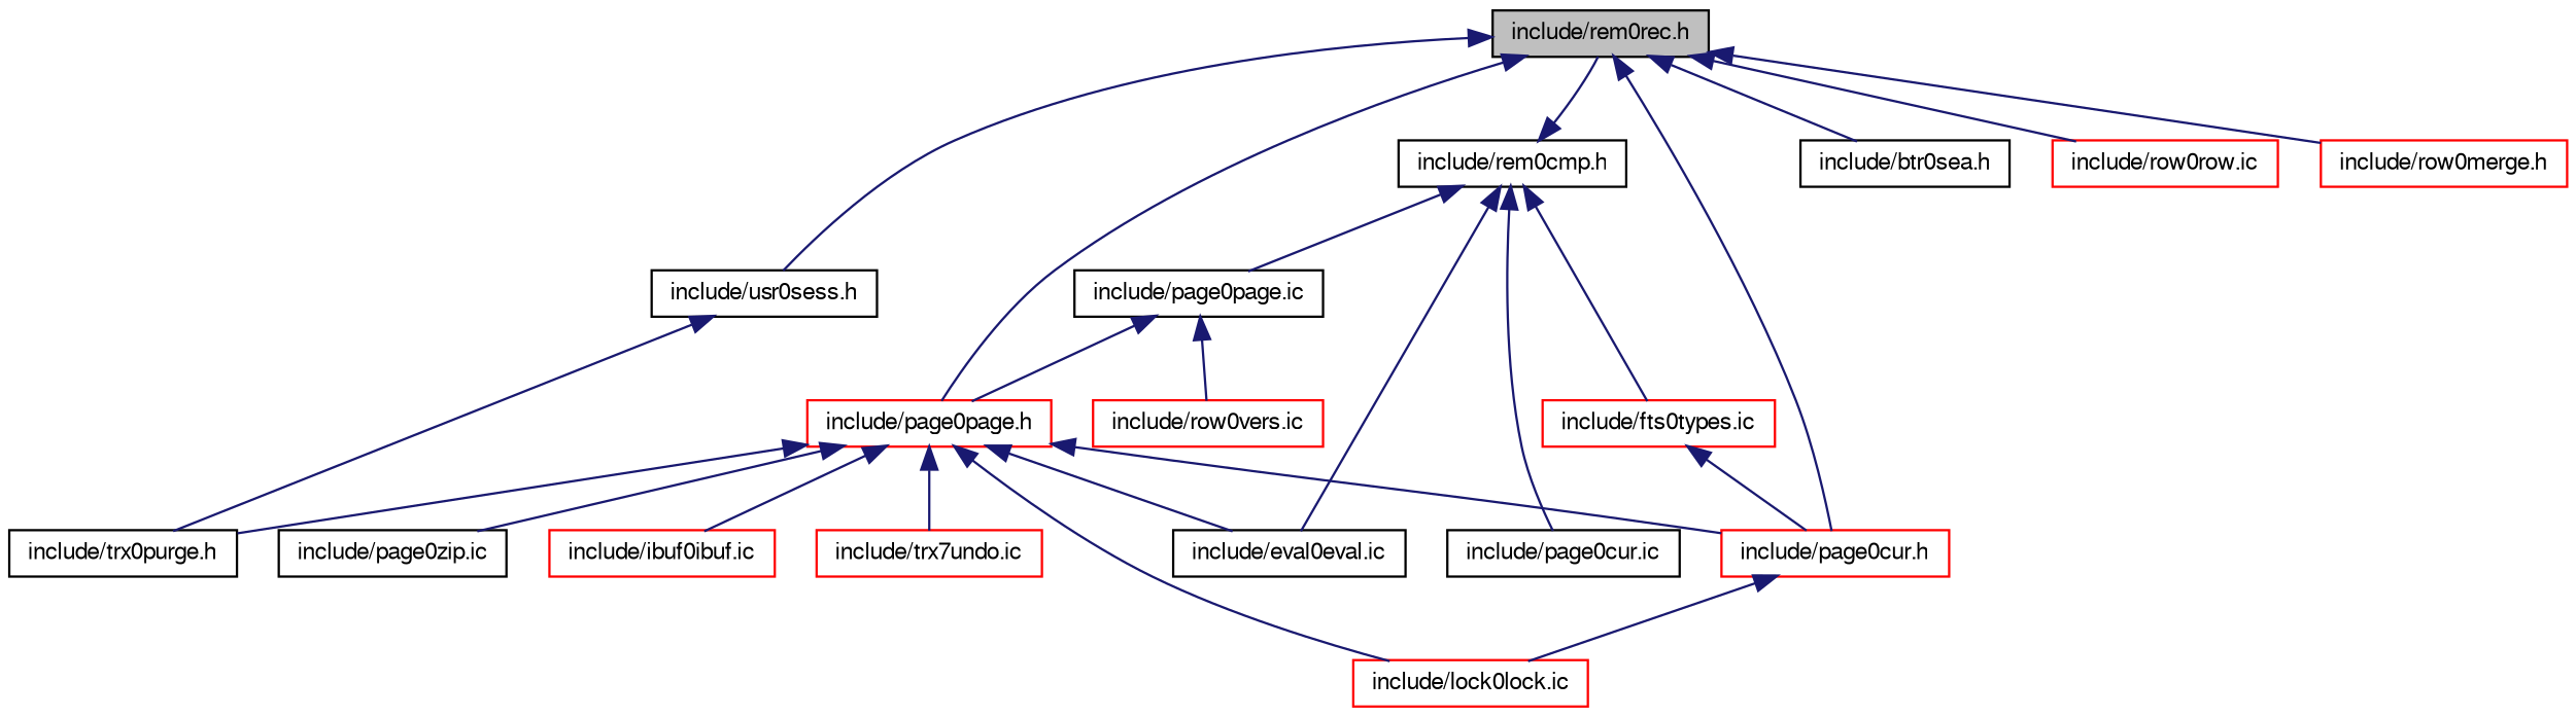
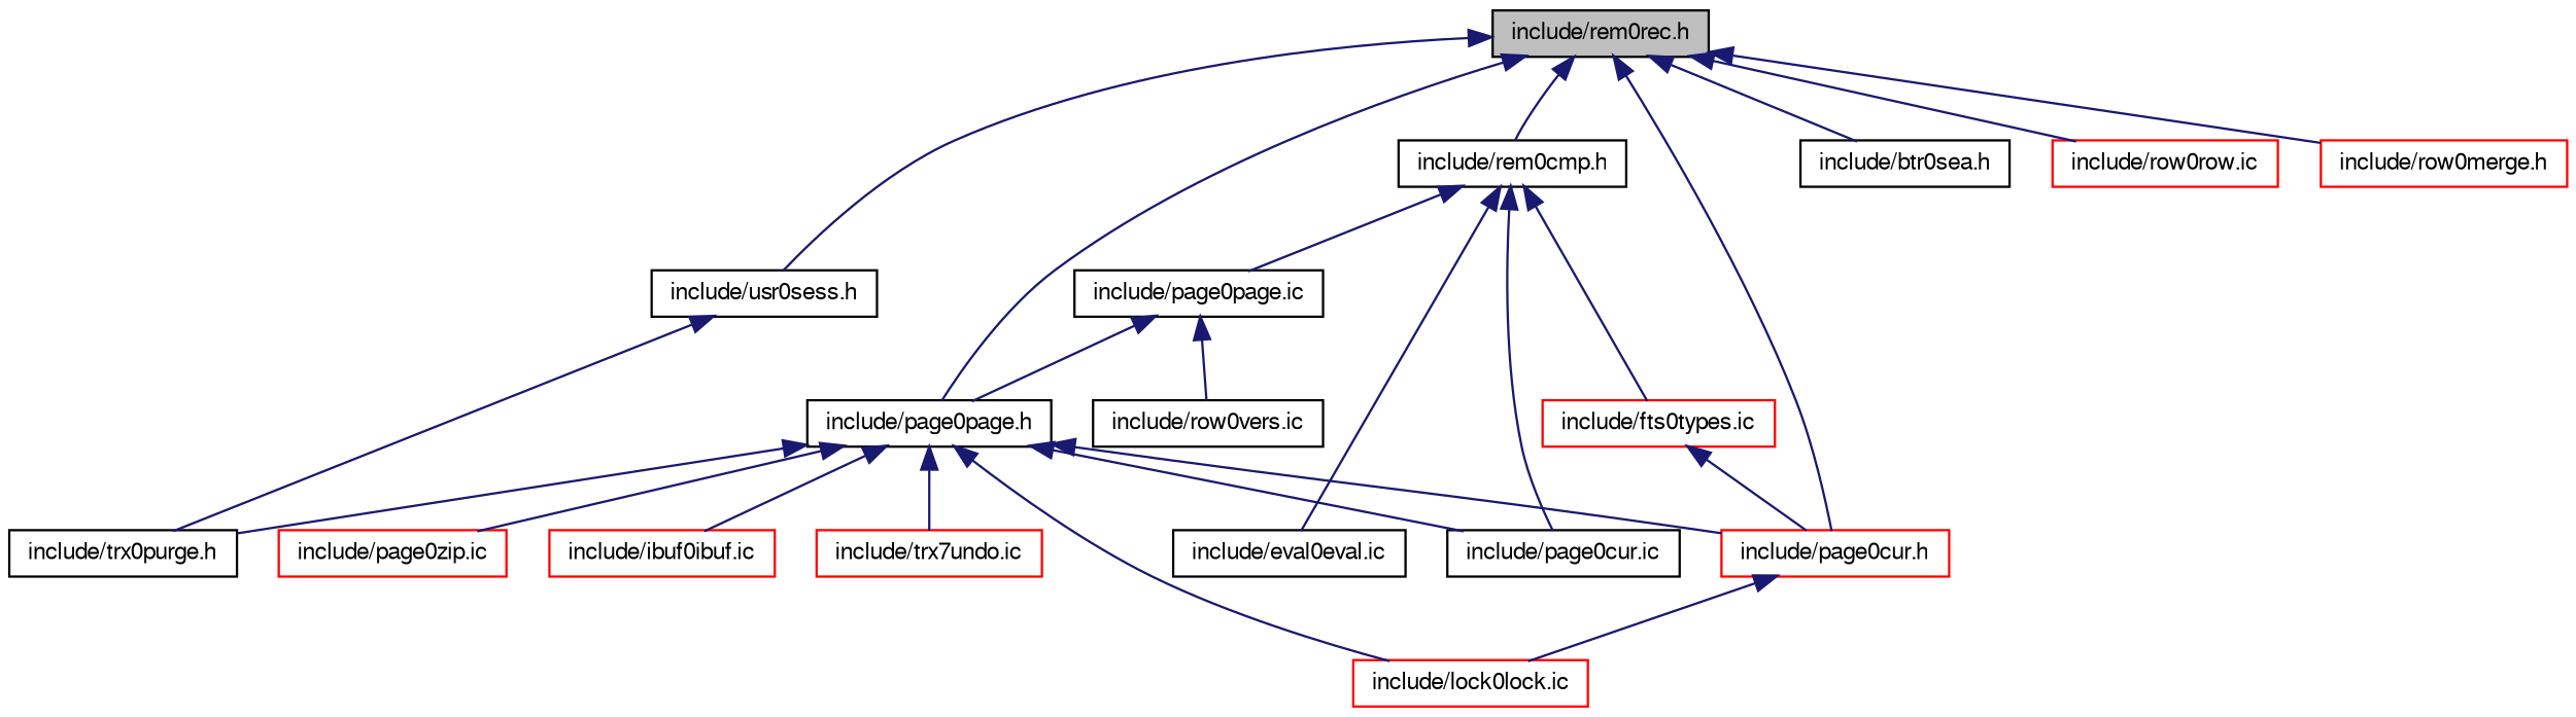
  digraph {
    node [color=black fontname=FreeSans fontsize=10 shape=record]
    edge [color=midnightblue dir=back fontname=FreeSans fontsize=10 labelfontname=FreeSans labelfontsize=10 style=solid]
    n1 [fillcolor=grey75 fontcolor=black height=0.2 label="include/rem0rec.h" style=filled width=0.4]
    n2 [height=0.2 label="include/usr0sess.h" width=0.4]
-   n3 [color=red height=0.2 label="include/page0page.h" width=0.4]
+   n3 [height=0.2 label="include/page0page.h" width=0.4]
    n4 [color=red height=0.2 label="include/page0cur.h" width=0.4]
    n5 [height=0.2 label="include/rem0cmp.h" width=0.4]
    n6 [height=0.2 label="include/btr0sea.h" width=0.4]
    n7 [color=red height=0.2 label="include/row0row.ic" width=0.4]
    n8 [color=red height=0.2 label="include/row0merge.h" width=0.4]
    n9 [height=0.2 label="include/trx0purge.h" width=0.4]
    n10 [color=red height=0.2 label="include/lock0lock.ic" width=0.4]
-   n11 [height=0.2 label="include/page0zip.ic" width=0.4]
+   n11 [color=red height=0.2 label="include/page0zip.ic" width=0.4]
    n12 [height=0.2 label="include/page0cur.ic" width=0.4]
    n13 [color=red height=0.2 label="include/ibuf0ibuf.ic" width=0.4]
    n14 [color=red height=0.2 label="include/trx7undo.ic" width=0.4]
    n15 [height=0.2 label="include/page0page.ic" width=0.4]
    n16 [height=0.2 label="include/eval0eval.ic" width=0.4]
    n17 [color=red height=0.2 label="include/fts0types.ic" width=0.4]
-   n18 [color=red height=0.2 label="include/row0vers.ic" width=0.4]
+   n18 [height=0.2 label="include/row0vers.ic" width=0.4]
    n1 -> n2
    n1 -> n3
    n1 -> n4
-   n5 -> n1
+   n1 -> n5
    n1 -> n6
    n1 -> n7
    n1 -> n8
    n2 -> n9
    n3 -> n4
    n3 -> n9
    n3 -> n10
    n3 -> n11
-   n3 -> n16
+   n3 -> n12
    n3 -> n13
    n3 -> n14
    n4 -> n10
    n5 -> n12
    n5 -> n15
    n5 -> n16
    n5 -> n17
    n15 -> n3
    n15 -> n18
    n17 -> n4
  }
